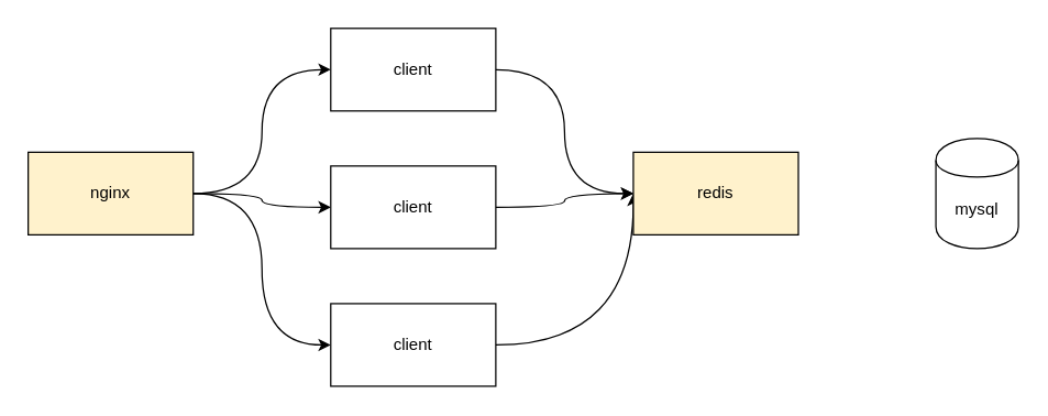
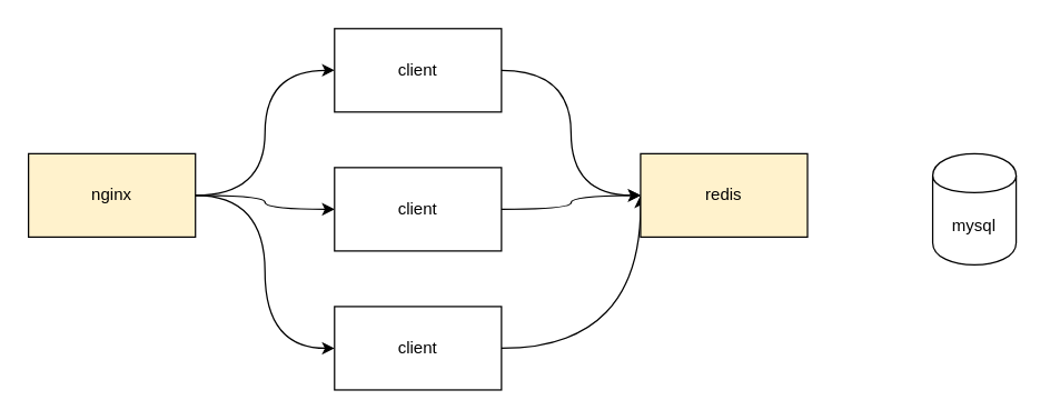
  <mxCell id="0" />
  <mxCell id="1" parent="0" />
  <mxCell id="2" style="edgeStyle=orthogonalEdgeStyle;curved=1;orthogonalLoop=1;jettySize=auto;html=1;exitX=1;exitY=0.5;exitDx=0;exitDy=0;entryX=0;entryY=0.5;entryDx=0;entryDy=0;" edge="1" parent="1" source="5" target="7"><mxGeometry relative="1" as="geometry" /></mxCell>
  <mxCell id="3" style="edgeStyle=orthogonalEdgeStyle;curved=1;orthogonalLoop=1;jettySize=auto;html=1;exitX=1;exitY=0.5;exitDx=0;exitDy=0;" edge="1" parent="1" source="5" target="9"><mxGeometry relative="1" as="geometry" /></mxCell>
  <mxCell id="4" style="edgeStyle=orthogonalEdgeStyle;curved=1;orthogonalLoop=1;jettySize=auto;html=1;exitX=1;exitY=0.5;exitDx=0;exitDy=0;entryX=0;entryY=0.5;entryDx=0;entryDy=0;" edge="1" parent="1" source="5" target="11"><mxGeometry relative="1" as="geometry" /></mxCell>
  <mxCell id="5" value="nginx" style="rounded=0;whiteSpace=wrap;html=1;fillColor=#fff2cc;" vertex="1" parent="1"><mxGeometry x="20" y="110" width="120" height="60" as="geometry" /></mxCell>
  <mxCell id="6" style="edgeStyle=orthogonalEdgeStyle;curved=1;orthogonalLoop=1;jettySize=auto;html=1;exitX=1;exitY=0.5;exitDx=0;exitDy=0;entryX=0;entryY=0.5;entryDx=0;entryDy=0;" edge="1" parent="1" source="7" target="12"><mxGeometry relative="1" as="geometry" /></mxCell>
  <mxCell id="7" value="client" style="rounded=0;whiteSpace=wrap;html=1;" vertex="1" parent="1"><mxGeometry x="240" y="20" width="120" height="60" as="geometry" /></mxCell>
  <mxCell id="8" style="edgeStyle=orthogonalEdgeStyle;curved=1;orthogonalLoop=1;jettySize=auto;html=1;exitX=1;exitY=0.5;exitDx=0;exitDy=0;" edge="1" parent="1" source="9"><mxGeometry relative="1" as="geometry"><mxPoint x="460" y="140" as="targetPoint" /></mxGeometry></mxCell>
  <mxCell id="9" value="client" style="rounded=0;whiteSpace=wrap;html=1;" vertex="1" parent="1"><mxGeometry x="240" y="120" width="120" height="60" as="geometry" /></mxCell>
  <mxCell id="10" style="edgeStyle=orthogonalEdgeStyle;curved=1;orthogonalLoop=1;jettySize=auto;html=1;exitX=1;exitY=0.5;exitDx=0;exitDy=0;" edge="1" parent="1" source="11"><mxGeometry relative="1" as="geometry"><mxPoint x="460" y="140" as="targetPoint" /></mxGeometry></mxCell>
  <mxCell id="11" value="client" style="rounded=0;whiteSpace=wrap;html=1;" vertex="1" parent="1"><mxGeometry x="240" y="220" width="120" height="60" as="geometry" /></mxCell>
  <mxCell id="12" value="redis" style="rounded=0;whiteSpace=wrap;html=1;fillColor=#fff2cc;" vertex="1" parent="1"><mxGeometry x="460" y="110" width="120" height="60" as="geometry" /></mxCell>
- <mxCell id="13" value="mysql" style="shape=cylinder;whiteSpace=wrap;html=1;boundedLbl=1;backgroundOutline=1;" vertex="1" parent="1"><mxGeometry x="680" y="100" width="60" height="80" as="geometry" /></mxCell>
+ <mxCell id="13" value="mysql" style="shape=cylinder;whiteSpace=wrap;html=1;boundedLbl=1;backgroundOutline=1;" vertex="1" parent="1"><mxGeometry x="670" y="110" width="60" height="80" as="geometry" /></mxCell>
